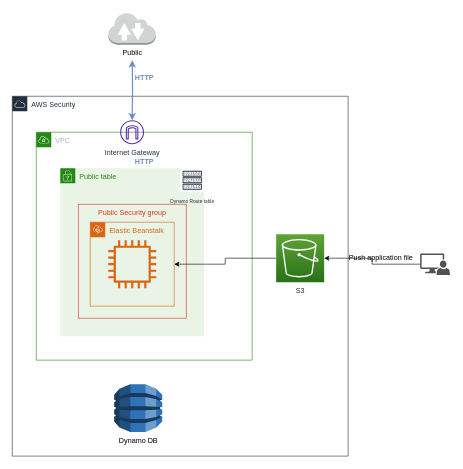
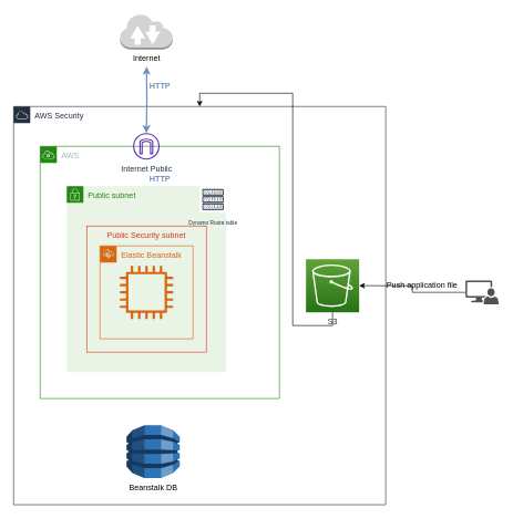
  <mxCell id="0" />
  <mxCell id="1" parent="0" />
  <mxCell id="2" value="AWS Security" style="points=[[0,0],[0.25,0],[0.5,0],[0.75,0],[1,0],[1,0.25],[1,0.5],[1,0.75],[1,1],[0.75,1],[0.5,1],[0.25,1],[0,1],[0,0.75],[0,0.5],[0,0.25]];outlineConnect=0;gradientColor=none;html=1;whiteSpace=wrap;fontSize=12;fontStyle=0;shape=mxgraph.aws4.group;grIcon=mxgraph.aws4.group_aws_cloud;strokeColor=#232F3E;fillColor=none;verticalAlign=top;align=left;spacingLeft=30;fontColor=#232F3E;dashed=0;" parent="1" vertex="1"><mxGeometry x="20" y="160" width="560" height="600" as="geometry" /></mxCell>
- <mxCell id="3" value="VPC" style="points=[[0,0],[0.25,0],[0.5,0],[0.75,0],[1,0],[1,0.25],[1,0.5],[1,0.75],[1,1],[0.75,1],[0.5,1],[0.25,1],[0,1],[0,0.75],[0,0.5],[0,0.25]];outlineConnect=0;gradientColor=none;html=1;whiteSpace=wrap;fontSize=12;fontStyle=0;shape=mxgraph.aws4.group;grIcon=mxgraph.aws4.group_vpc;strokeColor=#248814;fillColor=none;verticalAlign=top;align=left;spacingLeft=30;fontColor=#AAB7B8;dashed=0;" parent="1" vertex="1"><mxGeometry x="60" y="220" width="360" height="380" as="geometry" /></mxCell>
- <mxCell id="4" value="Public table" style="points=[[0,0],[0.25,0],[0.5,0],[0.75,0],[1,0],[1,0.25],[1,0.5],[1,0.75],[1,1],[0.75,1],[0.5,1],[0.25,1],[0,1],[0,0.75],[0,0.5],[0,0.25]];outlineConnect=0;gradientColor=none;html=1;whiteSpace=wrap;fontSize=12;fontStyle=0;shape=mxgraph.aws4.group;grIcon=mxgraph.aws4.group_security_group;grStroke=0;strokeColor=#248814;verticalAlign=top;align=left;spacingLeft=30;fontColor=#248814;dashed=0;fillColor=#E9F3E6;" parent="1" vertex="1"><mxGeometry x="100" y="280" width="240" height="280" as="geometry" /></mxCell>
- <mxCell id="5" value="Public Security group" style="fillColor=none;strokeColor=#DD3522;verticalAlign=top;fontStyle=0;fontColor=#DD3522;" parent="1" vertex="1"><mxGeometry x="130" y="340" width="180" height="190" as="geometry" /></mxCell>
+ <mxCell id="3" value="AWS" style="points=[[0,0],[0.25,0],[0.5,0],[0.75,0],[1,0],[1,0.25],[1,0.5],[1,0.75],[1,1],[0.75,1],[0.5,1],[0.25,1],[0,1],[0,0.75],[0,0.5],[0,0.25]];outlineConnect=0;gradientColor=none;html=1;whiteSpace=wrap;fontSize=12;fontStyle=0;shape=mxgraph.aws4.group;grIcon=mxgraph.aws4.group_vpc;strokeColor=#248814;fillColor=none;verticalAlign=top;align=left;spacingLeft=30;fontColor=#AAB7B8;dashed=0;" parent="1" vertex="1"><mxGeometry x="60" y="220" width="360" height="380" as="geometry" /></mxCell>
+ <mxCell id="4" value="Public subnet" style="points=[[0,0],[0.25,0],[0.5,0],[0.75,0],[1,0],[1,0.25],[1,0.5],[1,0.75],[1,1],[0.75,1],[0.5,1],[0.25,1],[0,1],[0,0.75],[0,0.5],[0,0.25]];outlineConnect=0;gradientColor=none;html=1;whiteSpace=wrap;fontSize=12;fontStyle=0;shape=mxgraph.aws4.group;grIcon=mxgraph.aws4.group_security_group;grStroke=0;strokeColor=#248814;verticalAlign=top;align=left;spacingLeft=30;fontColor=#248814;dashed=0;fillColor=#E9F3E6;" parent="1" vertex="1"><mxGeometry x="100" y="280" width="240" height="280" as="geometry" /></mxCell>
+ <mxCell id="5" value="Public Security subnet" style="fillColor=none;strokeColor=#DD3522;verticalAlign=top;fontStyle=0;fontColor=#DD3522;" parent="1" vertex="1"><mxGeometry x="130" y="340" width="180" height="190" as="geometry" /></mxCell>
  <mxCell id="6" value="&lt;font style=&quot;font-size: 8px&quot;&gt;Dynamo Route table&lt;/font&gt;" style="outlineConnect=0;fontColor=#232F3E;gradientColor=none;strokeColor=#232F3E;fillColor=#ffffff;dashed=0;verticalLabelPosition=bottom;verticalAlign=top;align=center;html=1;fontSize=12;fontStyle=0;aspect=fixed;shape=mxgraph.aws4.resourceIcon;resIcon=mxgraph.aws4.route_table;" parent="1" vertex="1"><mxGeometry x="300" y="280" width="40" height="40" as="geometry" /></mxCell>
- <mxCell id="7" style="edgeStyle=orthogonalEdgeStyle;rounded=0;orthogonalLoop=1;jettySize=auto;html=1;entryX=1;entryY=0.5;entryDx=0;entryDy=0;" parent="1" source="8" target="15" edge="1"><mxGeometry relative="1" as="geometry" /></mxCell>
+ <mxCell id="7" style="edgeStyle=orthogonalEdgeStyle;rounded=0;orthogonalLoop=1;jettySize=auto;html=1;" parent="1" source="8" target="2" edge="1"><mxGeometry relative="1" as="geometry" /></mxCell>
  <mxCell id="8" value="S3" style="outlineConnect=0;fontColor=#232F3E;gradientColor=#60A337;gradientDirection=north;fillColor=#277116;strokeColor=#ffffff;dashed=0;verticalLabelPosition=bottom;verticalAlign=top;align=center;html=1;fontSize=12;fontStyle=0;aspect=fixed;shape=mxgraph.aws4.resourceIcon;resIcon=mxgraph.aws4.s3;" parent="1" vertex="1"><mxGeometry x="460" y="390" width="80" height="80" as="geometry" /></mxCell>
- <mxCell id="9" value="Internet Gateway" style="outlineConnect=0;fontColor=#232F3E;gradientColor=none;fillColor=#5A30B5;strokeColor=none;dashed=0;verticalLabelPosition=bottom;verticalAlign=top;align=center;html=1;fontSize=12;fontStyle=0;aspect=fixed;pointerEvents=1;shape=mxgraph.aws4.internet_gateway;" parent="1" vertex="1"><mxGeometry x="199.75" width="40" height="40" as="geometry" y="200" /></mxCell>
+ <mxCell id="9" value="Internet Public" style="outlineConnect=0;fontColor=#232F3E;gradientColor=none;fillColor=#5A30B5;strokeColor=none;dashed=0;verticalLabelPosition=bottom;verticalAlign=top;align=center;html=1;fontSize=12;fontStyle=0;aspect=fixed;pointerEvents=1;shape=mxgraph.aws4.internet_gateway;" parent="1" vertex="1"><mxGeometry x="199.75" width="40" height="40" as="geometry" y="200" /></mxCell>
  <mxCell id="10" style="edgeStyle=orthogonalEdgeStyle;rounded=0;orthogonalLoop=1;jettySize=auto;html=1;strokeWidth=2;startArrow=classic;startFill=1;fillColor=#dae8fc;strokeColor=#6c8ebf;" parent="1" target="9" edge="1"><mxGeometry relative="1" as="geometry"><mxPoint x="220" y="100" as="sourcePoint" /></mxGeometry></mxCell>
- <mxCell id="11" value="Public" style="outlineConnect=0;dashed=0;verticalLabelPosition=bottom;verticalAlign=top;align=center;html=1;shape=mxgraph.aws3.internet_2;fillColor=#D2D3D3;gradientColor=none;" parent="1" vertex="1"><mxGeometry x="180" y="20" width="79.5" height="54" as="geometry" /></mxCell>
+ <mxCell id="11" value="Internet" style="outlineConnect=0;dashed=0;verticalLabelPosition=bottom;verticalAlign=top;align=center;html=1;shape=mxgraph.aws3.internet_2;fillColor=#D2D3D3;gradientColor=none;" parent="1" vertex="1"><mxGeometry x="180" y="20" width="79.5" height="54" as="geometry" /></mxCell>
  <mxCell id="12" style="edgeStyle=orthogonalEdgeStyle;rounded=0;orthogonalLoop=1;jettySize=auto;html=1;exitX=0;exitY=0.5;exitDx=0;exitDy=0;exitPerimeter=0;" parent="1" source="13" target="8" edge="1"><mxGeometry relative="1" as="geometry" /></mxCell>
  <mxCell id="13" value="" style="pointerEvents=1;shadow=0;dashed=0;html=1;strokeColor=none;labelPosition=center;verticalLabelPosition=bottom;verticalAlign=top;align=center;fillColor=#515151;shape=mxgraph.mscae.system_center.admin_console" parent="1" vertex="1"><mxGeometry x="700" y="422" width="50" height="36" as="geometry" /></mxCell>
  <mxCell id="14" value="Push application file" style="text;html=1;strokeColor=none;fillColor=none;align=center;verticalAlign=middle;whiteSpace=wrap;rounded=0;" parent="1" vertex="1"><mxGeometry x="570" y="420" width="130" height="20" as="geometry" /></mxCell>
  <mxCell id="15" value="Elastic Beanstalk" style="points=[[0,0],[0.25,0],[0.5,0],[0.75,0],[1,0],[1,0.25],[1,0.5],[1,0.75],[1,1],[0.75,1],[0.5,1],[0.25,1],[0,1],[0,0.75],[0,0.5],[0,0.25]];outlineConnect=0;gradientColor=none;html=1;whiteSpace=wrap;fontSize=12;fontStyle=0;shape=mxgraph.aws4.group;grIcon=mxgraph.aws4.group_elastic_beanstalk;strokeColor=#D86613;fillColor=none;verticalAlign=top;align=left;spacingLeft=30;fontColor=#D86613;dashed=0;" parent="1" vertex="1"><mxGeometry x="150" y="370" width="140" height="140" as="geometry" /></mxCell>
  <mxCell id="16" value="" style="outlineConnect=0;fontColor=#232F3E;gradientColor=none;fillColor=#D86613;strokeColor=none;dashed=0;verticalLabelPosition=bottom;verticalAlign=top;align=center;html=1;fontSize=12;fontStyle=0;aspect=fixed;pointerEvents=1;shape=mxgraph.aws4.instance2;" parent="1" vertex="1"><mxGeometry x="180" y="400" width="80" height="80" as="geometry" /></mxCell>
  <mxCell id="17" value="&lt;font color=&quot;#6c8ebf&quot;&gt;&lt;b&gt;HTTP&lt;/b&gt;&lt;/font&gt;" style="text;html=1;strokeColor=none;fillColor=none;align=center;verticalAlign=middle;whiteSpace=wrap;rounded=0;" parent="1" vertex="1"><mxGeometry x="218.75" y="120" width="42.5" height="20" as="geometry" /></mxCell>
  <mxCell id="18" value="&lt;font color=&quot;#6c8ebf&quot;&gt;&lt;b&gt;HTTP&lt;/b&gt;&lt;/font&gt;" style="text;html=1;strokeColor=none;fillColor=none;align=center;verticalAlign=middle;whiteSpace=wrap;rounded=0;" parent="1" vertex="1"><mxGeometry x="218.75" y="260" width="42.5" height="20" as="geometry" /></mxCell>
- <mxCell id="19" value="Dynamo DB" style="outlineConnect=0;dashed=0;verticalLabelPosition=bottom;verticalAlign=top;align=center;html=1;shape=mxgraph.aws3.dynamo_db;fillColor=#2E73B8;gradientColor=none;" parent="1" vertex="1"><mxGeometry x="190" y="640" width="80" height="80" as="geometry" /></mxCell>
+ <mxCell id="19" value="Beanstalk DB" style="outlineConnect=0;dashed=0;verticalLabelPosition=bottom;verticalAlign=top;align=center;html=1;shape=mxgraph.aws3.dynamo_db;fillColor=#2E73B8;gradientColor=none;" parent="1" vertex="1"><mxGeometry x="190" y="640" width="80" height="80" as="geometry" /></mxCell>
